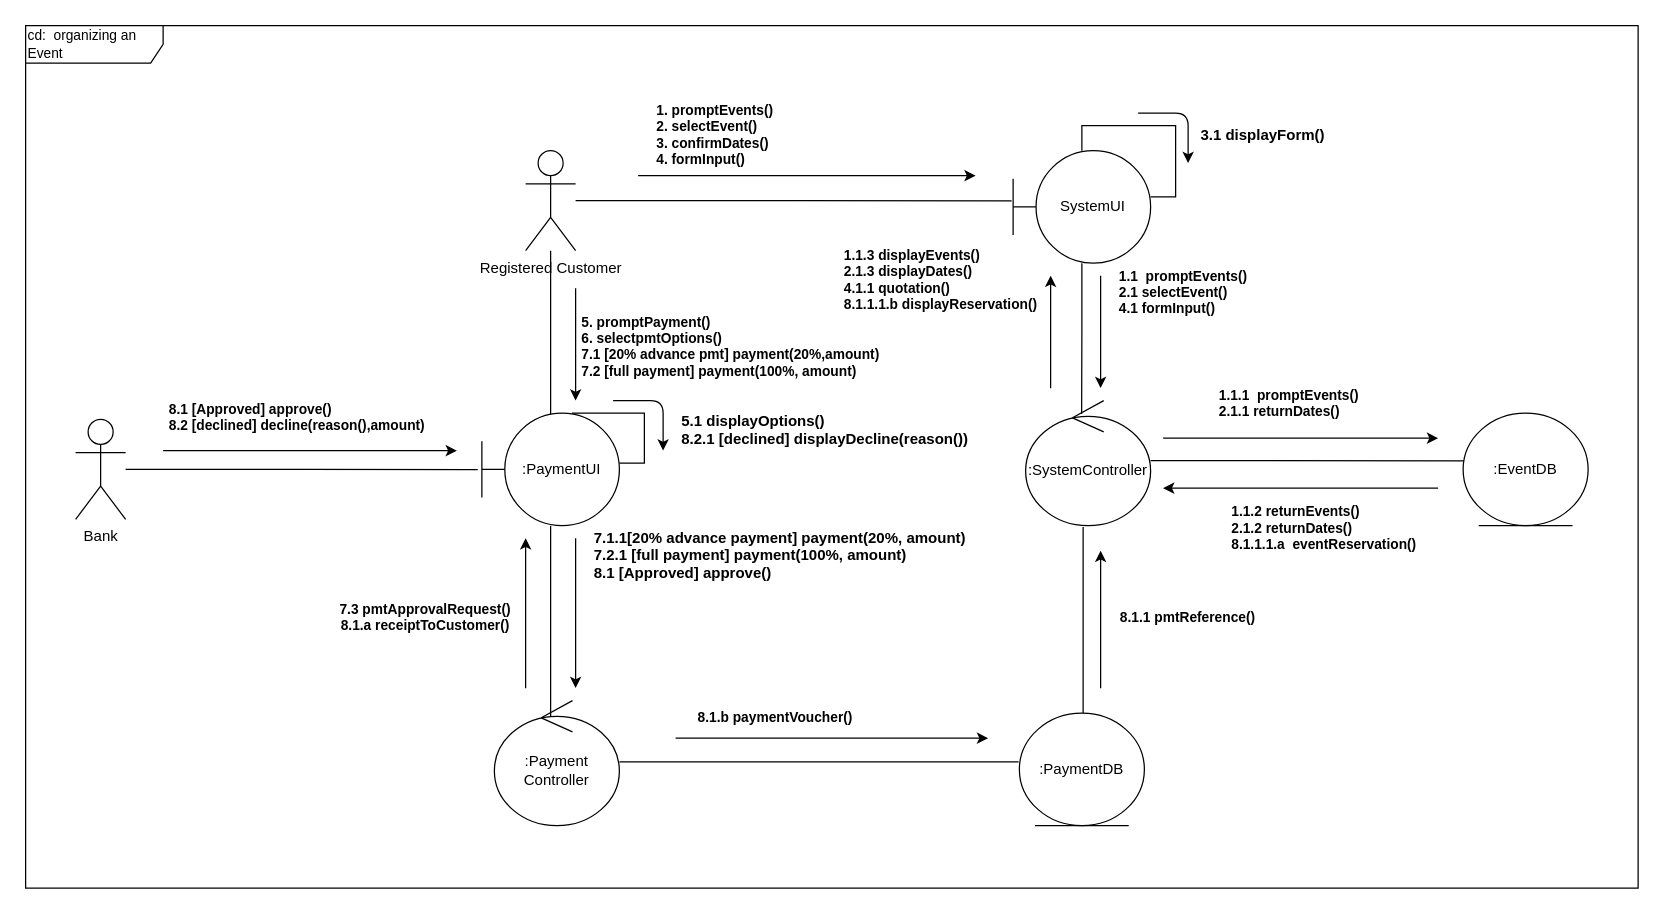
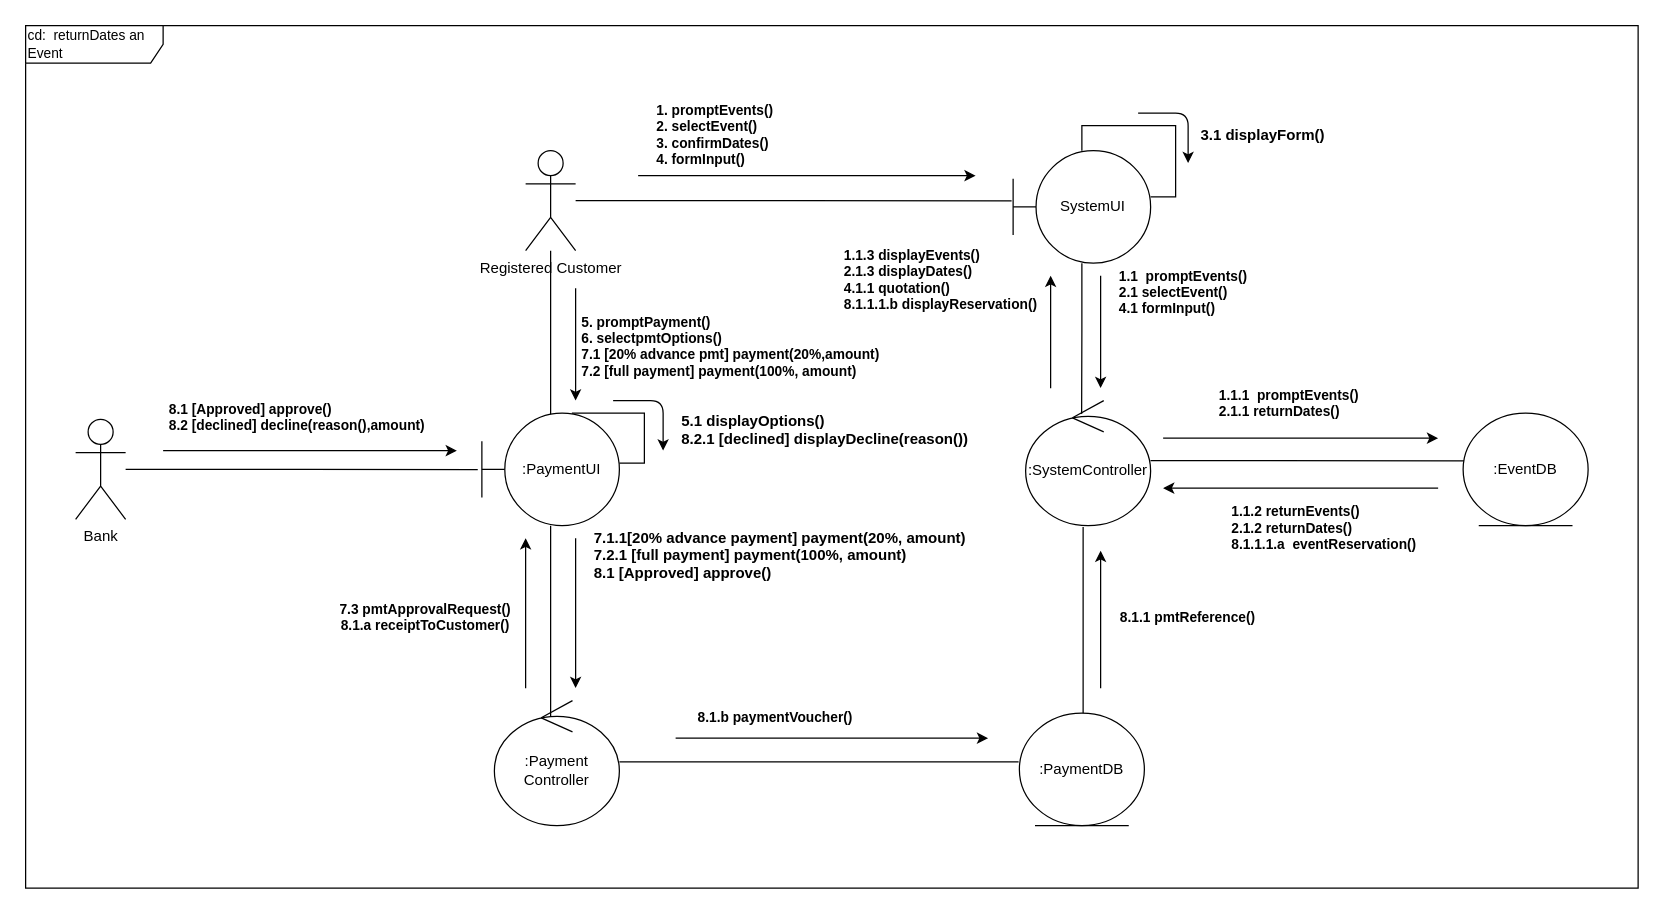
  <mxCell id="0" />
  <mxCell id="1" parent="0" />
  <mxCell id="2" style="edgeStyle=orthogonalEdgeStyle;rounded=0;orthogonalLoop=1;jettySize=auto;html=1;entryX=-0.011;entryY=0.447;entryDx=0;entryDy=0;entryPerimeter=0;endArrow=none;endFill=0;" edge="1" parent="1" source="4" target="6"><mxGeometry relative="1" as="geometry" /></mxCell>
  <mxCell id="3" style="edgeStyle=orthogonalEdgeStyle;rounded=0;orthogonalLoop=1;jettySize=auto;html=1;entryX=0.5;entryY=0.024;entryDx=0;entryDy=0;entryPerimeter=0;endArrow=none;endFill=0;" edge="1" parent="1" source="4" target="24"><mxGeometry relative="1" as="geometry" /></mxCell>
  <mxCell id="4" value="Registered Customer" style="shape=umlActor;verticalLabelPosition=bottom;verticalAlign=top;html=1;" vertex="1" parent="1"><mxGeometry x="420" y="120" width="40" height="80" as="geometry" /></mxCell>
  <mxCell id="5" style="edgeStyle=orthogonalEdgeStyle;rounded=0;orthogonalLoop=1;jettySize=auto;html=1;entryX=0.448;entryY=0.106;entryDx=0;entryDy=0;entryPerimeter=0;endArrow=none;endFill=0;" edge="1" parent="1" source="6" target="8"><mxGeometry relative="1" as="geometry" /></mxCell>
  <mxCell id="6" value="SystemUI" style="shape=umlBoundary;whiteSpace=wrap;html=1;" vertex="1" parent="1"><mxGeometry x="810" y="120" width="110" height="90" as="geometry" /></mxCell>
  <mxCell id="7" style="edgeStyle=orthogonalEdgeStyle;rounded=0;orthogonalLoop=1;jettySize=auto;html=1;endArrow=none;endFill=0;entryX=0.008;entryY=0.424;entryDx=0;entryDy=0;entryPerimeter=0;" edge="1" parent="1" source="8" target="13"><mxGeometry relative="1" as="geometry"><mxPoint x="1160" y="370" as="targetPoint" /><Array as="points"><mxPoint x="980" y="368" /><mxPoint x="980" y="368" /></Array></mxGeometry></mxCell>
  <mxCell id="8" value=":SystemController" style="ellipse;shape=umlControl;whiteSpace=wrap;html=1;" vertex="1" parent="1"><mxGeometry x="820" y="320" width="100" height="100" as="geometry" /></mxCell>
  <mxCell id="9" value="" style="endArrow=classic;html=1;" edge="1" parent="1"><mxGeometry width="50" height="50" relative="1" as="geometry"><mxPoint x="510" y="140" as="sourcePoint" /><mxPoint x="780" y="140" as="targetPoint" /></mxGeometry></mxCell>
  <mxCell id="10" value="1. promptEvents()&#10;2. selectEvent()&#10;3. confirmDates()&#10;4. formInput()" style="text;align=left;fontStyle=1;verticalAlign=middle;spacingLeft=3;spacingRight=3;strokeColor=none;rotatable=0;points=[[0,0.5],[1,0.5]];portConstraint=eastwest;fontSize=11;" vertex="1" parent="1"><mxGeometry x="520" y="94" width="80" height="26" as="geometry" /></mxCell>
  <mxCell id="11" value="" style="endArrow=classic;html=1;" edge="1" parent="1"><mxGeometry width="50" height="50" relative="1" as="geometry"><mxPoint x="880" y="220" as="sourcePoint" /><mxPoint x="880" y="310" as="targetPoint" /></mxGeometry></mxCell>
  <mxCell id="12" value="1.1  promptEvents()&#10;2.1 selectEvent()&#10;4.1 formInput()" style="text;align=left;fontStyle=1;verticalAlign=middle;spacingLeft=3;spacingRight=3;strokeColor=none;rotatable=0;points=[[0,0.5],[1,0.5]];portConstraint=eastwest;fontSize=11;" vertex="1" parent="1"><mxGeometry x="890" y="220" width="80" height="26" as="geometry" /></mxCell>
  <mxCell id="13" value=":EventDB" style="ellipse;shape=umlEntity;whiteSpace=wrap;html=1;" vertex="1" parent="1"><mxGeometry x="1170" y="330" width="100" height="90" as="geometry" /></mxCell>
  <mxCell id="14" value="" style="endArrow=classic;html=1;" edge="1" parent="1"><mxGeometry width="50" height="50" relative="1" as="geometry"><mxPoint x="930" y="350" as="sourcePoint" /><mxPoint x="1150" y="350" as="targetPoint" /></mxGeometry></mxCell>
  <mxCell id="15" value="1.1.1  promptEvents()&#10;2.1.1 returnDates()" style="text;align=left;fontStyle=1;verticalAlign=middle;spacingLeft=3;spacingRight=3;strokeColor=none;rotatable=0;points=[[0,0.5],[1,0.5]];portConstraint=eastwest;fontSize=11;" vertex="1" parent="1"><mxGeometry x="970" y="309" width="80" height="26" as="geometry" /></mxCell>
  <mxCell id="16" value="" style="endArrow=classic;html=1;" edge="1" parent="1"><mxGeometry width="50" height="50" relative="1" as="geometry"><mxPoint x="1150" y="390" as="sourcePoint" /><mxPoint x="930" y="390" as="targetPoint" /></mxGeometry></mxCell>
  <mxCell id="17" value="1.1.2 returnEvents()&#10;2.1.2 returnDates()&#10;8.1.1.1.a  eventReservation()&#10;" style="text;align=left;fontStyle=1;verticalAlign=middle;spacingLeft=3;spacingRight=3;strokeColor=none;rotatable=0;points=[[0,0.5],[1,0.5]];portConstraint=eastwest;fontSize=11;" vertex="1" parent="1"><mxGeometry x="980" y="415" width="80" height="26" as="geometry" /></mxCell>
  <mxCell id="18" value="" style="endArrow=classic;html=1;" edge="1" parent="1"><mxGeometry width="50" height="50" relative="1" as="geometry"><mxPoint x="840" y="310" as="sourcePoint" /><mxPoint x="840" y="220" as="targetPoint" /></mxGeometry></mxCell>
  <mxCell id="19" value="1.1.3 displayEvents()&#10;2.1.3 displayDates()&#10;4.1.1 quotation()&#10;8.1.1.1.b displayReservation()" style="text;align=left;fontStyle=1;verticalAlign=middle;spacingLeft=3;spacingRight=3;strokeColor=none;rotatable=0;points=[[0,0.5],[1,0.5]];portConstraint=eastwest;fontSize=11;" vertex="1" parent="1"><mxGeometry x="670" y="210" width="80" height="26" as="geometry" /></mxCell>
  <mxCell id="20" style="edgeStyle=orthogonalEdgeStyle;rounded=0;orthogonalLoop=1;jettySize=auto;html=1;entryX=1;entryY=0.411;entryDx=0;entryDy=0;entryPerimeter=0;endArrow=none;endFill=0;" edge="1" parent="1" source="6" target="6"><mxGeometry relative="1" as="geometry" /></mxCell>
  <mxCell id="21" value="" style="endArrow=classic;html=1;" edge="1" parent="1"><mxGeometry width="50" height="50" relative="1" as="geometry"><mxPoint x="910" y="90" as="sourcePoint" /><mxPoint x="950" y="130" as="targetPoint" /><Array as="points"><mxPoint x="950" y="90" /></Array></mxGeometry></mxCell>
  <mxCell id="22" value="3.1 displayForm()" style="text;align=center;fontStyle=1;verticalAlign=middle;spacingLeft=3;spacingRight=3;strokeColor=none;rotatable=0;points=[[0,0.5],[1,0.5]];portConstraint=eastwest;" vertex="1" parent="1"><mxGeometry x="970" y="94" width="80" height="26" as="geometry" /></mxCell>
  <mxCell id="23" style="edgeStyle=orthogonalEdgeStyle;rounded=0;orthogonalLoop=1;jettySize=auto;html=1;entryX=0.45;entryY=0.122;entryDx=0;entryDy=0;entryPerimeter=0;endArrow=none;endFill=0;" edge="1" parent="1" source="24" target="26"><mxGeometry relative="1" as="geometry" /></mxCell>
  <mxCell id="24" value=":PaymentUI" style="shape=umlBoundary;whiteSpace=wrap;html=1;" vertex="1" parent="1"><mxGeometry x="385" y="330" width="110" height="90" as="geometry" /></mxCell>
  <mxCell id="25" style="edgeStyle=orthogonalEdgeStyle;rounded=0;orthogonalLoop=1;jettySize=auto;html=1;entryX=-0.006;entryY=0.433;entryDx=0;entryDy=0;entryPerimeter=0;endArrow=none;endFill=0;" edge="1" parent="1" source="26" target="28"><mxGeometry relative="1" as="geometry"><Array as="points"><mxPoint x="570" y="609" /><mxPoint x="570" y="609" /></Array></mxGeometry></mxCell>
  <mxCell id="26" value=":Payment&lt;br&gt;Controller" style="ellipse;shape=umlControl;whiteSpace=wrap;html=1;" vertex="1" parent="1"><mxGeometry x="395" y="560" width="100" height="100" as="geometry" /></mxCell>
  <mxCell id="27" style="edgeStyle=orthogonalEdgeStyle;rounded=0;orthogonalLoop=1;jettySize=auto;html=1;entryX=0.46;entryY=1.01;entryDx=0;entryDy=0;entryPerimeter=0;endArrow=none;endFill=0;" edge="1" parent="1" source="28" target="8"><mxGeometry relative="1" as="geometry"><Array as="points"><mxPoint x="866" y="530" /><mxPoint x="866" y="530" /></Array></mxGeometry></mxCell>
  <mxCell id="28" value=":PaymentDB" style="ellipse;shape=umlEntity;whiteSpace=wrap;html=1;" vertex="1" parent="1"><mxGeometry x="815" y="570" width="100" height="90" as="geometry" /></mxCell>
  <mxCell id="29" value="" style="endArrow=classic;html=1;" edge="1" parent="1"><mxGeometry width="50" height="50" relative="1" as="geometry"><mxPoint x="460" y="230" as="sourcePoint" /><mxPoint x="460" y="320" as="targetPoint" /></mxGeometry></mxCell>
  <mxCell id="30" value="5. promptPayment()&#10;6. selectpmtOptions()&#10;7.1 [20% advance pmt] payment(20%,amount)&#10;7.2 [full payment] payment(100%, amount)&#10;" style="text;align=left;fontStyle=1;verticalAlign=middle;spacingLeft=3;spacingRight=3;strokeColor=none;rotatable=0;points=[[0,0.5],[1,0.5]];portConstraint=eastwest;fontSize=11;" vertex="1" parent="1"><mxGeometry x="460" y="270" width="80" height="26" as="geometry" /></mxCell>
  <mxCell id="31" style="edgeStyle=orthogonalEdgeStyle;rounded=0;orthogonalLoop=1;jettySize=auto;html=1;endArrow=none;endFill=0;" edge="1" parent="1" source="24"><mxGeometry relative="1" as="geometry"><mxPoint x="457" y="330" as="targetPoint" /><Array as="points"><mxPoint x="515" y="370" /><mxPoint x="515" y="330" /><mxPoint x="457" y="330" /></Array></mxGeometry></mxCell>
  <mxCell id="32" value="5.1 displayOptions()&#10;8.2.1 [declined] displayDecline(reason())" style="text;align=left;fontStyle=1;verticalAlign=middle;spacingLeft=3;spacingRight=3;strokeColor=none;rotatable=0;points=[[0,0.5],[1,0.5]];portConstraint=eastwest;" vertex="1" parent="1"><mxGeometry x="540" y="330" width="80" height="26" as="geometry" /></mxCell>
  <mxCell id="33" value="" style="endArrow=classic;html=1;" edge="1" parent="1"><mxGeometry width="50" height="50" relative="1" as="geometry"><mxPoint x="490" y="320" as="sourcePoint" /><mxPoint x="530" y="360" as="targetPoint" /><Array as="points"><mxPoint x="530" y="320" /></Array></mxGeometry></mxCell>
  <mxCell id="34" value="" style="endArrow=classic;html=1;" edge="1" parent="1"><mxGeometry width="50" height="50" relative="1" as="geometry"><mxPoint x="460" y="430" as="sourcePoint" /><mxPoint x="460" y="550" as="targetPoint" /></mxGeometry></mxCell>
  <mxCell id="35" value="7.1.1[20% advance payment] payment(20%, amount)&#10;7.2.1 [full payment] payment(100%, amount)&#10;8.1 [Approved] approve()" style="text;align=left;fontStyle=1;verticalAlign=middle;spacingLeft=3;spacingRight=3;strokeColor=none;rotatable=0;points=[[0,0.5],[1,0.5]];portConstraint=eastwest;" vertex="1" parent="1"><mxGeometry x="470" y="430" width="80" height="26" as="geometry" /></mxCell>
  <mxCell id="36" value="" style="endArrow=classic;html=1;" edge="1" parent="1"><mxGeometry width="50" height="50" relative="1" as="geometry"><mxPoint x="420" y="550" as="sourcePoint" /><mxPoint x="420" y="430" as="targetPoint" /></mxGeometry></mxCell>
  <mxCell id="37" value="7.3 pmtApprovalRequest()&#10;8.1.a receiptToCustomer()" style="text;align=center;fontStyle=1;verticalAlign=middle;spacingLeft=3;spacingRight=3;strokeColor=none;rotatable=0;points=[[0,0.5],[1,0.5]];portConstraint=eastwest;fontSize=11;" vertex="1" parent="1"><mxGeometry x="300" y="480" width="80" height="26" as="geometry" /></mxCell>
  <mxCell id="38" style="edgeStyle=orthogonalEdgeStyle;rounded=0;orthogonalLoop=1;jettySize=auto;html=1;entryX=-0.03;entryY=0.502;entryDx=0;entryDy=0;entryPerimeter=0;endArrow=none;endFill=0;" edge="1" parent="1" source="39" target="24"><mxGeometry relative="1" as="geometry" /></mxCell>
  <mxCell id="39" value="Bank" style="shape=umlActor;verticalLabelPosition=bottom;verticalAlign=top;html=1;" vertex="1" parent="1"><mxGeometry x="60" y="335" width="40" height="80" as="geometry" /></mxCell>
  <mxCell id="40" value="" style="endArrow=classic;html=1;" edge="1" parent="1"><mxGeometry width="50" height="50" relative="1" as="geometry"><mxPoint x="130" y="360" as="sourcePoint" /><mxPoint x="365" y="360" as="targetPoint" /></mxGeometry></mxCell>
  <mxCell id="41" value="8.1 [Approved] approve()&#10;8.2 [declined] decline(reason(),amount)" style="text;align=left;fontStyle=1;verticalAlign=middle;spacingLeft=3;spacingRight=3;strokeColor=none;rotatable=0;points=[[0,0.5],[1,0.5]];portConstraint=eastwest;fontSize=11;" vertex="1" parent="1"><mxGeometry x="130" y="320" width="80" height="26" as="geometry" /></mxCell>
  <mxCell id="42" value="" style="endArrow=classic;html=1;" edge="1" parent="1"><mxGeometry width="50" height="50" relative="1" as="geometry"><mxPoint x="540" y="590" as="sourcePoint" /><mxPoint x="790" y="590" as="targetPoint" /></mxGeometry></mxCell>
  <mxCell id="43" value="8.1.b paymentVoucher()" style="text;align=center;fontStyle=1;verticalAlign=middle;spacingLeft=3;spacingRight=3;strokeColor=none;rotatable=0;points=[[0,0.5],[1,0.5]];portConstraint=eastwest;fontSize=11;" vertex="1" parent="1"><mxGeometry x="580" y="560" width="80" height="26" as="geometry" /></mxCell>
  <mxCell id="44" value="" style="endArrow=classic;html=1;" edge="1" parent="1"><mxGeometry width="50" height="50" relative="1" as="geometry"><mxPoint x="880" y="550" as="sourcePoint" /><mxPoint x="880" y="440" as="targetPoint" /></mxGeometry></mxCell>
  <mxCell id="45" value="8.1.1 pmtReference()" style="text;align=center;fontStyle=1;verticalAlign=middle;spacingLeft=3;spacingRight=3;strokeColor=none;rotatable=0;points=[[0,0.5],[1,0.5]];portConstraint=eastwest;fontSize=11;" vertex="1" parent="1"><mxGeometry x="910" y="480" width="80" height="26" as="geometry" /></mxCell>
- <mxCell id="46" value="cd:&amp;nbsp; organizing an Event" style="shape=umlFrame;whiteSpace=wrap;html=1;fontSize=11;align=left;width=110;height=30;" vertex="1" parent="1"><mxGeometry x="20" y="20" width="1290" height="690" as="geometry" /></mxCell>
+ <mxCell id="46" value="cd:&amp;nbsp; returnDates an Event" style="shape=umlFrame;whiteSpace=wrap;html=1;fontSize=11;align=left;width=110;height=30;" vertex="1" parent="1"><mxGeometry x="20" y="20" width="1290" height="690" as="geometry" /></mxCell>
